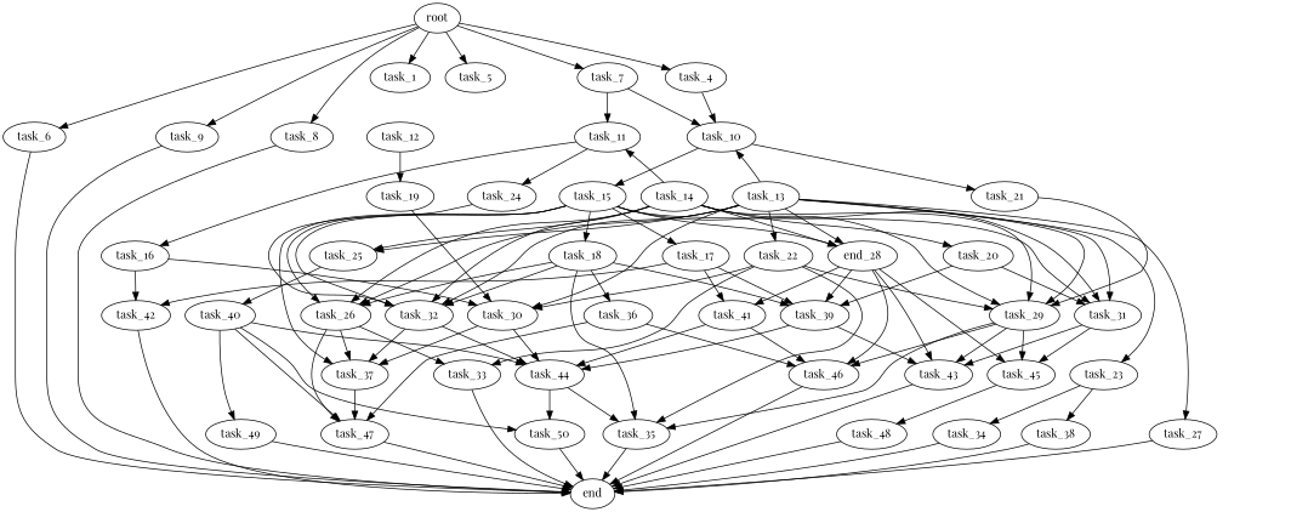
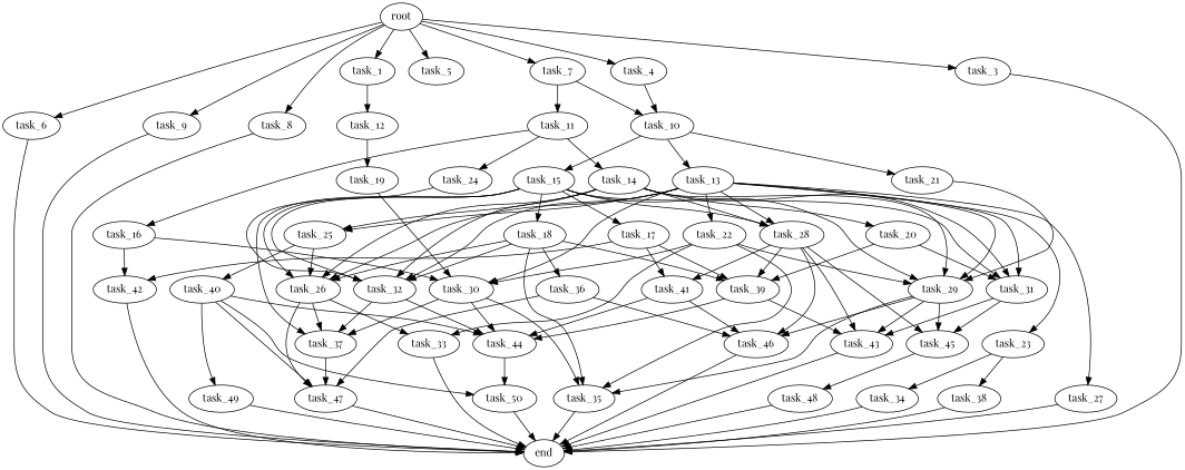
  digraph {
    fontname="Playfair Display"
    node [fontname="Playfair Display"]
    edge [fontname="Playfair Display"]
    task_27
    end
    task_6
    task_31
    task_45
    task_43
    task_48
    task_12
    task_19
    task_30
    task_24
    task_32
    task_44
    task_37
    task_42
    task_50
    task_14
-   task_28 [label=end_28]
+   task_28
    task_29
    task_26
    task_25
    task_20
    task_39
    task_46
    task_41
    task_35
    task_33
    task_47
    task_40
    task_9
    task_22
    root
    task_8
    task_7
    task_5
+   task_3
    task_4
    task_1
    task_10
    task_11
    task_21
    task_13
    task_15
    task_23
    task_18
    task_17
    task_34
    task_16
    task_38
    task_49
    task_36
    task_27 -> end
    task_6 -> end
    task_31 -> task_45
    task_31 -> task_43
    task_45 -> task_48
    task_43 -> end
    task_48 -> end
    task_12 -> task_19
    task_19 -> task_30
    task_30 -> task_44
    task_30 -> task_37
-   task_44 -> task_35
+   task_30 -> task_35
    task_24 -> task_32
    task_32 -> task_44
    task_32 -> task_37
    task_44 -> task_50
    task_37 -> task_47
    task_42 -> end
    task_50 -> end
    task_14 -> task_31
    task_14 -> task_32
    task_14 -> task_28
    task_14 -> task_29
    task_14 -> task_26
    task_14 -> task_25
    task_14 -> task_20
    task_28 -> task_45
    task_28 -> task_43
    task_28 -> task_39
    task_28 -> task_46
    task_28 -> task_41
    task_29 -> task_45
    task_29 -> task_43
    task_29 -> task_46
    task_29 -> task_35
    task_26 -> task_37
    task_26 -> task_33
    task_26 -> task_47
+   task_25 -> task_26
    task_25 -> task_40
    task_20 -> task_31
    task_20 -> task_39
    task_39 -> task_43
    task_39 -> task_44
    task_46 -> end
    task_41 -> task_44
    task_41 -> task_46
    task_35 -> end
    task_33 -> end
    task_47 -> end
    task_40 -> task_44
    task_40 -> task_50
    task_40 -> task_47
    task_40 -> task_49
    task_9 -> end
    task_22 -> task_30
    task_22 -> task_29
    task_22 -> task_35
    task_22 -> task_33
    root -> task_6
    root -> task_9
    root -> task_8
    root -> task_7
    root -> task_5
+   root -> task_3
    root -> task_4
    root -> task_1
    task_8 -> end
    task_7 -> task_10
    task_7 -> task_11
+   task_3 -> end
    task_4 -> task_10
+   task_1 -> task_12
    task_10 -> task_21
-   task_13 -> task_10
+   task_10 -> task_13
    task_10 -> task_15
    task_11 -> task_24
-   task_14 -> task_11
+   task_11 -> task_14
    task_11 -> task_16
    task_21 -> task_29
    task_13 -> task_27
    task_13 -> task_31
    task_13 -> task_30
    task_13 -> task_32
    task_13 -> task_28
    task_13 -> task_29
    task_13 -> task_26
    task_13 -> task_25
    task_13 -> task_22
    task_13 -> task_23
    task_15 -> task_31
    task_15 -> task_32
    task_15 -> task_37
    task_15 -> task_28
    task_15 -> task_29
    task_15 -> task_26
    task_15 -> task_18
    task_15 -> task_17
    task_23 -> task_34
    task_23 -> task_38
    task_18 -> task_32
    task_18 -> task_26
    task_18 -> task_39
    task_18 -> task_35
    task_18 -> task_36
    task_17 -> task_42
    task_17 -> task_39
    task_17 -> task_41
    task_34 -> end
    task_16 -> task_30
    task_16 -> task_42
    task_38 -> end
    task_49 -> end
    task_36 -> task_46
    task_36 -> task_47
  }
